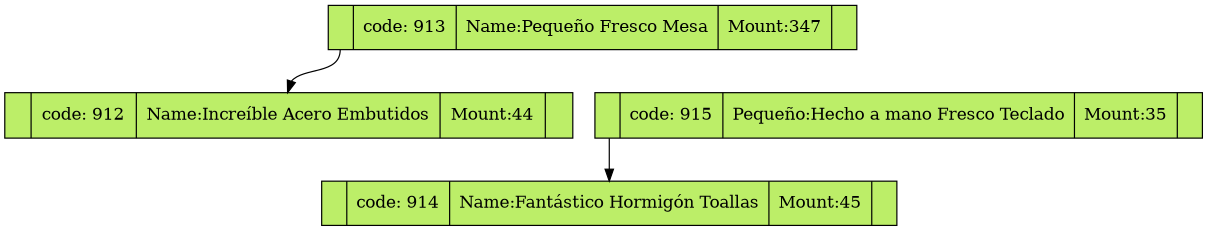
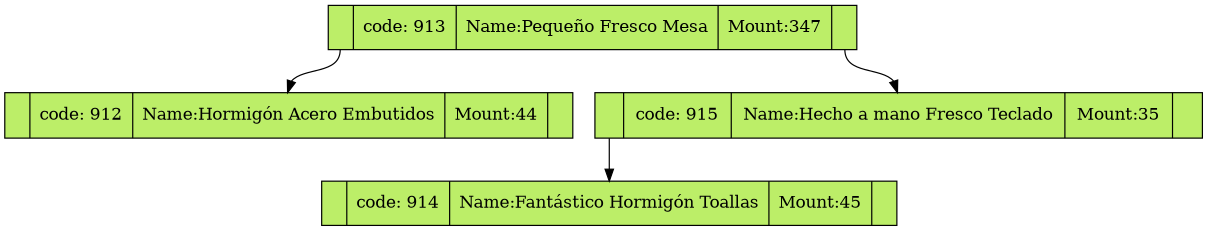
  digraph {
    node [fillcolor=darkolivegreen2 shape=record style=filled]
    edge [headport=f2 tailport=f0]
    n1 [label="<f0> | <f1> code: 913|<f2> Name:Pequeño Fresco Mesa |<f3> Mount:347  | <f4>"]
-   n2 [label="<f0>|<f1> code: 912|<f2> Name:Increíble Acero Embutidos |<f3> Mount:44  | <f4>"]
-   n3 [label="<f0>|<f1> code: 915|<f2> Pequeño:Hecho a mano Fresco Teclado |<f3> Mount:35  | <f4>"]
+   n2 [label="<f0>|<f1> code: 912|<f2> Name:Hormigón Acero Embutidos |<f3> Mount:44  | <f4>"]
+   n3 [label="<f0>|<f1> code: 915|<f2> Name:Hecho a mano Fresco Teclado |<f3> Mount:35  | <f4>"]
    n4 [label="<f0>|<f1> code: 914|<f2> Name:Fantástico Hormigón Toallas |<f3> Mount:45  | <f4>"]
    n1 -> n2
+   n1 -> n3 [tailport=f4]
    n3 -> n4
  }
